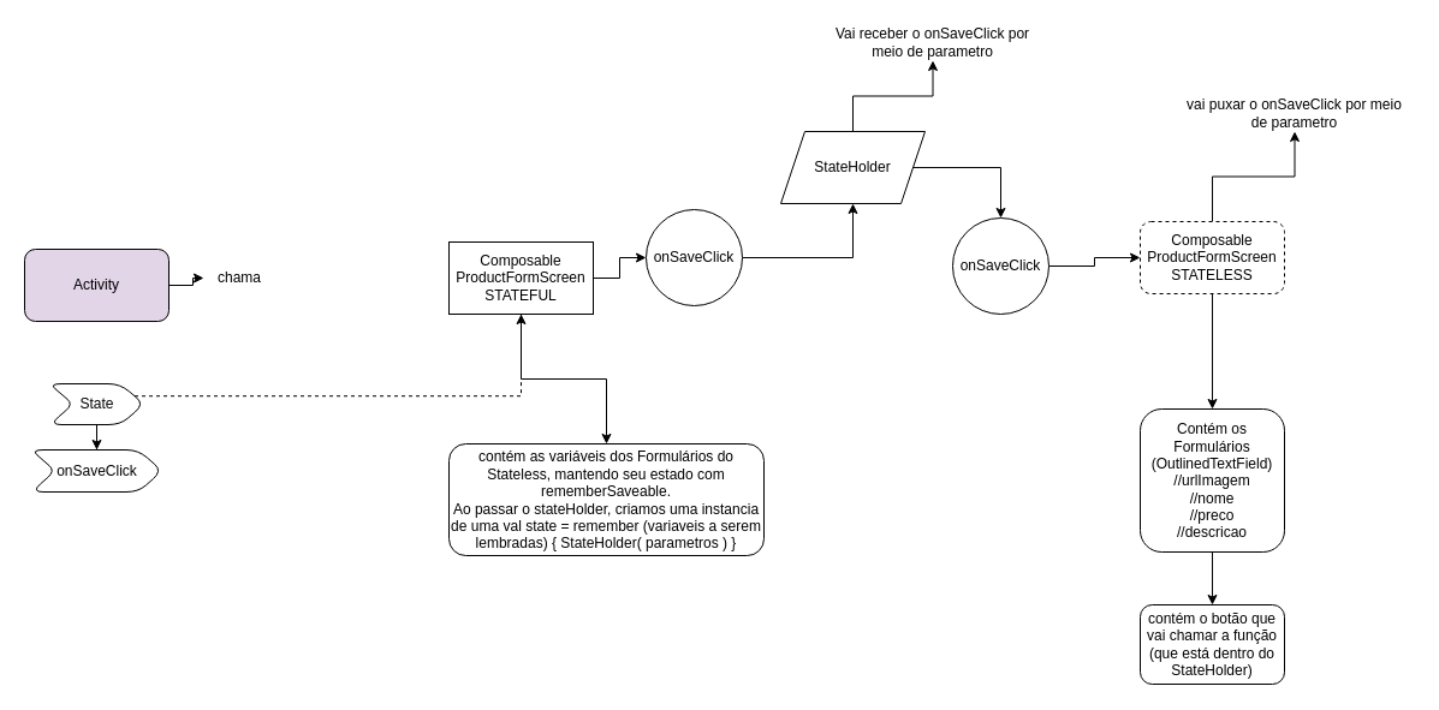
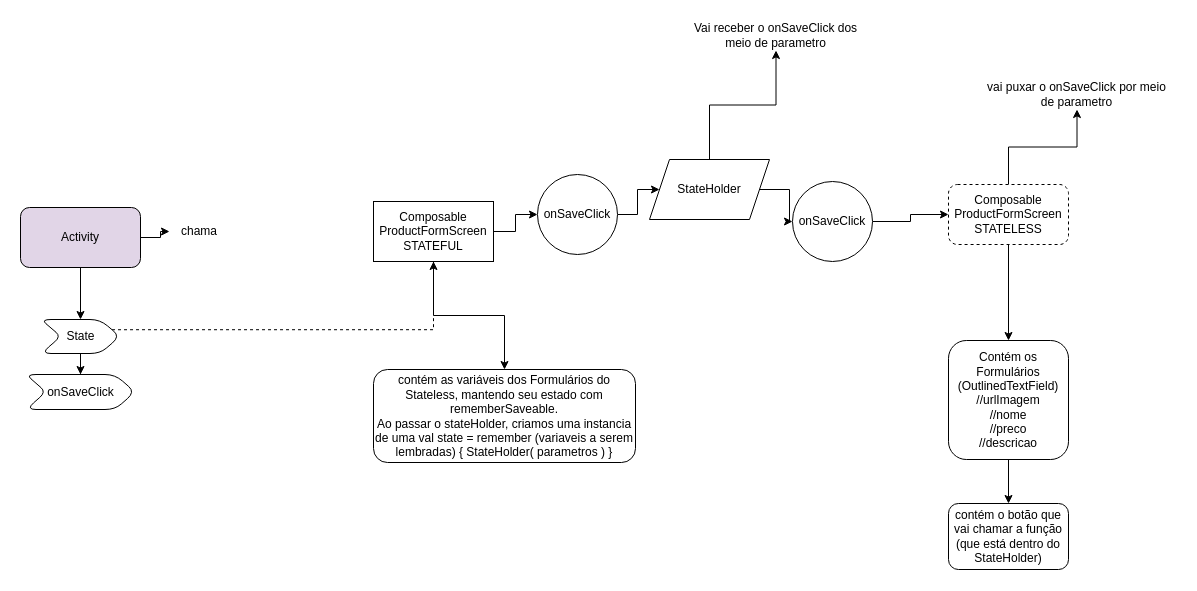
  <mxCell id="0" />
  <mxCell id="1" parent="0" />
  <mxCell id="2" style="edgeStyle=orthogonalEdgeStyle;rounded=0;orthogonalLoop=1;jettySize=auto;html=1;exitX=1;exitY=0.5;exitDx=0;exitDy=0;" edge="1" parent="1" source="4" target="5"><mxGeometry relative="1" as="geometry" /></mxCell>
+ <mxCell id="3" style="edgeStyle=orthogonalEdgeStyle;rounded=0;orthogonalLoop=1;jettySize=auto;html=1;exitX=0.5;exitY=1;exitDx=0;exitDy=0;entryX=0.5;entryY=0;entryDx=0;entryDy=0;" edge="1" parent="1" source="4" target="11"><mxGeometry relative="1" as="geometry" /></mxCell>
  <mxCell id="4" value="Activity" style="rounded=1;whiteSpace=wrap;html=1;fillColor=#e1d5e7;" vertex="1" parent="1"><mxGeometry x="20" y="207" width="120" height="60" as="geometry" /></mxCell>
  <mxCell id="5" value="chama" style="text;html=1;strokeColor=none;fillColor=none;align=center;verticalAlign=middle;whiteSpace=wrap;rounded=0;" vertex="1" parent="1"><mxGeometry x="169" y="222" width="60" height="18" as="geometry" /></mxCell>
  <mxCell id="6" value="" style="edgeStyle=orthogonalEdgeStyle;rounded=0;orthogonalLoop=1;jettySize=auto;html=1;" edge="1" parent="1" source="8" target="16"><mxGeometry relative="1" as="geometry" /></mxCell>
  <mxCell id="7" style="edgeStyle=orthogonalEdgeStyle;rounded=0;orthogonalLoop=1;jettySize=auto;html=1;exitX=1;exitY=0.5;exitDx=0;exitDy=0;entryX=0;entryY=0.5;entryDx=0;entryDy=0;" edge="1" parent="1" source="8" target="25"><mxGeometry relative="1" as="geometry" /></mxCell>
  <mxCell id="8" value="Composable ProductFormScreen&lt;br&gt;STATEFUL" style="whiteSpace=wrap;html=1;rounded=0;" vertex="1" parent="1"><mxGeometry x="373" y="201" width="120" height="60" as="geometry" /></mxCell>
  <mxCell id="9" value="" style="edgeStyle=orthogonalEdgeStyle;rounded=0;orthogonalLoop=1;jettySize=auto;html=1;" edge="1" parent="1" source="11" target="12"><mxGeometry relative="1" as="geometry" /></mxCell>
  <mxCell id="10" style="edgeStyle=orthogonalEdgeStyle;rounded=0;orthogonalLoop=1;jettySize=auto;html=1;exitX=1;exitY=0.25;exitDx=0;exitDy=0;dashed=1;" edge="1" parent="1" source="11" target="8"><mxGeometry relative="1" as="geometry" /></mxCell>
  <mxCell id="11" value="State" style="shape=step;perimeter=stepPerimeter;whiteSpace=wrap;html=1;fixedSize=1;rounded=1;" vertex="1" parent="1"><mxGeometry x="40.5" y="319" width="79" height="34" as="geometry" /></mxCell>
  <mxCell id="12" value="onSaveClick" style="shape=step;perimeter=stepPerimeter;whiteSpace=wrap;html=1;fixedSize=1;rounded=1;" vertex="1" parent="1"><mxGeometry x="25.5" y="374" width="109" height="35" as="geometry" /></mxCell>
  <mxCell id="13" value="" style="edgeStyle=orthogonalEdgeStyle;rounded=0;orthogonalLoop=1;jettySize=auto;html=1;" edge="1" parent="1" source="15" target="18"><mxGeometry relative="1" as="geometry" /></mxCell>
  <mxCell id="14" style="edgeStyle=orthogonalEdgeStyle;rounded=0;orthogonalLoop=1;jettySize=auto;html=1;exitX=0.5;exitY=0;exitDx=0;exitDy=0;entryX=0.5;entryY=1;entryDx=0;entryDy=0;" edge="1" parent="1" source="15" target="27"><mxGeometry relative="1" as="geometry" /></mxCell>
  <mxCell id="15" value="Composable&lt;br&gt;ProductFormScreen&lt;br&gt;STATELESS" style="whiteSpace=wrap;html=1;rounded=1;dashed=1;" vertex="1" parent="1"><mxGeometry x="948" y="184" width="120" height="60" as="geometry" /></mxCell>
  <mxCell id="16" value="contém as variáveis dos Formulários do Stateless, mantendo seu estado com rememberSaveable.&lt;br&gt;Ao passar o stateHolder, criamos uma instancia de uma val state = remember (variaveis a serem lembradas) { StateHolder( parametros ) }" style="whiteSpace=wrap;html=1;rounded=1;" vertex="1" parent="1"><mxGeometry x="373" y="369" width="262" height="93" as="geometry" /></mxCell>
  <mxCell id="17" value="" style="edgeStyle=orthogonalEdgeStyle;rounded=0;orthogonalLoop=1;jettySize=auto;html=1;" edge="1" parent="1" source="18" target="28"><mxGeometry relative="1" as="geometry" /></mxCell>
  <mxCell id="18" value="Contém os Formulários (OutlinedTextField)&lt;br&gt;//urlImagem&lt;br&gt;//nome&lt;br&gt;//preco&lt;br&gt;//descricao" style="whiteSpace=wrap;html=1;rounded=1;" vertex="1" parent="1"><mxGeometry x="948" y="340" width="120" height="119" as="geometry" /></mxCell>
  <mxCell id="19" value="" style="edgeStyle=orthogonalEdgeStyle;rounded=0;orthogonalLoop=1;jettySize=auto;html=1;" edge="1" parent="1" source="21" target="23"><mxGeometry relative="1" as="geometry" /></mxCell>
  <mxCell id="20" style="edgeStyle=orthogonalEdgeStyle;rounded=0;orthogonalLoop=1;jettySize=auto;html=1;exitX=0.5;exitY=0;exitDx=0;exitDy=0;" edge="1" parent="1" source="21" target="26"><mxGeometry relative="1" as="geometry" /></mxCell>
- <mxCell id="21" value="StateHolder" style="shape=parallelogram;perimeter=parallelogramPerimeter;whiteSpace=wrap;html=1;fixedSize=1;" vertex="1" parent="1"><mxGeometry x="649" y="109" width="120" height="60" as="geometry" /></mxCell>
+ <mxCell id="21" value="StateHolder" style="shape=parallelogram;perimeter=parallelogramPerimeter;whiteSpace=wrap;html=1;fixedSize=1;" vertex="1" parent="1"><mxGeometry x="649" y="159" width="120" height="60" as="geometry" /></mxCell>
  <mxCell id="22" style="edgeStyle=orthogonalEdgeStyle;rounded=0;orthogonalLoop=1;jettySize=auto;html=1;exitX=1;exitY=0.5;exitDx=0;exitDy=0;entryX=0;entryY=0.5;entryDx=0;entryDy=0;" edge="1" parent="1" source="23" target="15"><mxGeometry relative="1" as="geometry" /></mxCell>
  <mxCell id="23" value="onSaveClick" style="ellipse;whiteSpace=wrap;html=1;" vertex="1" parent="1"><mxGeometry x="792" y="181" width="80" height="80" as="geometry" /></mxCell>
  <mxCell id="24" style="edgeStyle=orthogonalEdgeStyle;rounded=0;orthogonalLoop=1;jettySize=auto;html=1;exitX=1;exitY=0.5;exitDx=0;exitDy=0;" edge="1" parent="1" source="25" target="21"><mxGeometry relative="1" as="geometry" /></mxCell>
  <mxCell id="25" value="onSaveClick" style="ellipse;whiteSpace=wrap;html=1;aspect=fixed;" vertex="1" parent="1"><mxGeometry x="537" y="174" width="80" height="80" as="geometry" /></mxCell>
- <mxCell id="26" value="Vai receber o onSaveClick por meio de parametro" style="text;html=1;strokeColor=none;fillColor=none;align=center;verticalAlign=middle;whiteSpace=wrap;rounded=0;" vertex="1" parent="1"><mxGeometry x="682" y="20" width="187" height="30" as="geometry" /></mxCell>
+ <mxCell id="26" value="Vai receber o onSaveClick dos meio de parametro" style="text;html=1;strokeColor=none;fillColor=none;align=center;verticalAlign=middle;whiteSpace=wrap;rounded=0;" vertex="1" parent="1"><mxGeometry x="682" y="20" width="187" height="30" as="geometry" /></mxCell>
  <mxCell id="27" value="vai puxar o onSaveClick por meio de parametro" style="text;html=1;strokeColor=none;fillColor=none;align=center;verticalAlign=middle;whiteSpace=wrap;rounded=0;" vertex="1" parent="1"><mxGeometry x="978" y="79" width="197" height="30" as="geometry" /></mxCell>
  <mxCell id="28" value="contém o botão que vai chamar a função (que está dentro do StateHolder)" style="whiteSpace=wrap;html=1;rounded=1;" vertex="1" parent="1"><mxGeometry x="948" y="503" width="120" height="66" as="geometry" /></mxCell>
